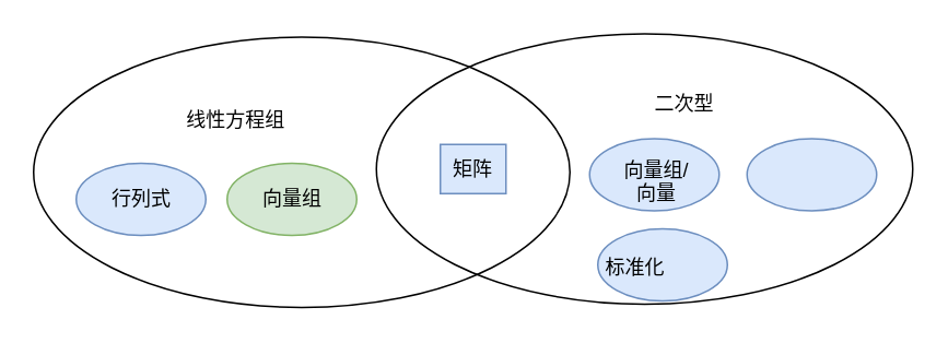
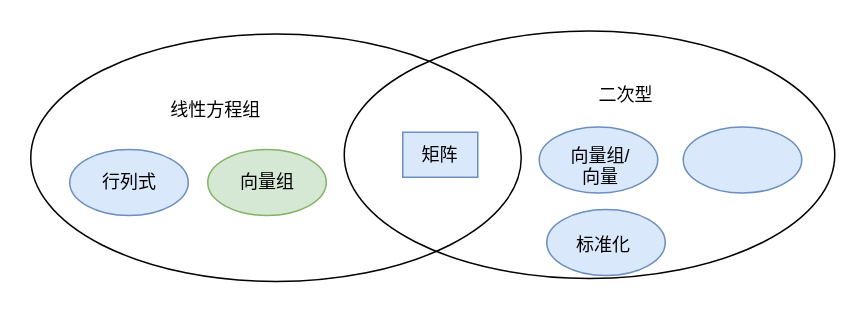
  <mxCell id="0" />
  <mxCell id="1" parent="0" />
  <mxCell id="2" value="" style="ellipse;whiteSpace=wrap;html=1;fillColor=none;" vertex="1" parent="1"><mxGeometry x="229" y="20" width="327" height="165" as="geometry" /></mxCell>
  <mxCell id="3" value="" style="ellipse;whiteSpace=wrap;html=1;fillColor=#d5e8d4;strokeColor=#82b366;" vertex="1" parent="1"><mxGeometry x="138" y="99" width="79" height="44" as="geometry" /></mxCell>
  <mxCell id="4" value="" style="ellipse;whiteSpace=wrap;html=1;fillColor=none;" vertex="1" parent="1"><mxGeometry x="20" y="22" width="327" height="165" as="geometry" /></mxCell>
  <mxCell id="5" value="线性方程组" style="text;html=1;align=center;verticalAlign=middle;whiteSpace=wrap;rounded=0;" vertex="1" parent="1"><mxGeometry x="99" y="58" width="89" height="30" as="geometry" /></mxCell>
  <mxCell id="6" value="二次型" style="text;html=1;align=center;verticalAlign=middle;whiteSpace=wrap;rounded=0;" vertex="1" parent="1"><mxGeometry x="389" y="48" width="56" height="30" as="geometry" /></mxCell>
- <mxCell id="7" value="矩阵" style="text;html=1;align=center;verticalAlign=middle;whiteSpace=wrap;rounded=0;fillColor=#dae8fc;strokeColor=#6c8ebf;" vertex="1" parent="1"><mxGeometry x="268" y="87.5" width="40" height="30" as="geometry" /></mxCell>
+ <mxCell id="7" value="矩阵" style="text;html=1;align=center;verticalAlign=middle;whiteSpace=wrap;rounded=0;fillColor=#dae8fc;strokeColor=#6c8ebf;" vertex="1" parent="1"><mxGeometry x="268" y="87.5" width="50" height="30" as="geometry" /></mxCell>
  <mxCell id="8" value="&lt;div&gt;向量组&lt;/div&gt;" style="text;html=1;align=center;verticalAlign=middle;whiteSpace=wrap;rounded=0;" vertex="1" parent="1"><mxGeometry x="153.5" y="108.5" width="48" height="25" as="geometry" /></mxCell>
  <mxCell id="9" value="" style="ellipse;whiteSpace=wrap;html=1;fillColor=#dae8fc;strokeColor=#6c8ebf;" vertex="1" parent="1"><mxGeometry x="359" y="84" width="79" height="44" as="geometry" /></mxCell>
  <mxCell id="10" value="&lt;div style=&quot;text-align: center;&quot;&gt;&lt;span style=&quot;background-color: initial;&quot;&gt;向量组/向量&lt;/span&gt;&lt;/div&gt;" style="text;whiteSpace=wrap;html=1;" vertex="1" parent="1"><mxGeometry x="376.5" y="89.5" width="44" height="25" as="geometry" /></mxCell>
  <mxCell id="11" value="" style="ellipse;whiteSpace=wrap;html=1;fillColor=#dae8fc;strokeColor=#6c8ebf;" vertex="1" parent="1"><mxGeometry x="455" y="84" width="79" height="44" as="geometry" /></mxCell>
  <mxCell id="12" value="" style="ellipse;whiteSpace=wrap;html=1;fillColor=#dae8fc;strokeColor=#6c8ebf;" vertex="1" parent="1"><mxGeometry x="364" y="139" width="79" height="44" as="geometry" /></mxCell>
- <mxCell id="13" value="&lt;div style=&quot;text-align: center;&quot;&gt;&lt;span style=&quot;background-color: initial;&quot;&gt;标准化&lt;/span&gt;&lt;/div&gt;" style="text;whiteSpace=wrap;html=1;" vertex="1" parent="1"><mxGeometry x="366.5" y="148.5" width="44" height="25" as="geometry" /></mxCell>
+ <mxCell id="13" value="&lt;div style=&quot;text-align: center;&quot;&gt;&lt;span style=&quot;background-color: initial;&quot;&gt;标准化&lt;/span&gt;&lt;/div&gt;" style="text;whiteSpace=wrap;html=1;" vertex="1" parent="1"><mxGeometry x="381.5" y="148.5" width="44" height="25" as="geometry" /></mxCell>
  <mxCell id="14" value="" style="ellipse;whiteSpace=wrap;html=1;fillColor=#dae8fc;strokeColor=#6c8ebf;" vertex="1" parent="1"><mxGeometry x="46" y="99" width="79" height="44" as="geometry" /></mxCell>
  <mxCell id="15" value="&lt;div&gt;行列式&lt;/div&gt;" style="text;html=1;align=center;verticalAlign=middle;whiteSpace=wrap;rounded=0;" vertex="1" parent="1"><mxGeometry x="61.5" y="108.5" width="48" height="25" as="geometry" /></mxCell>
